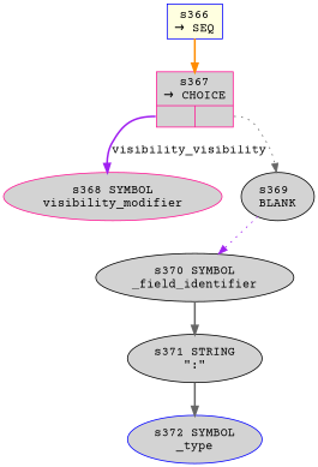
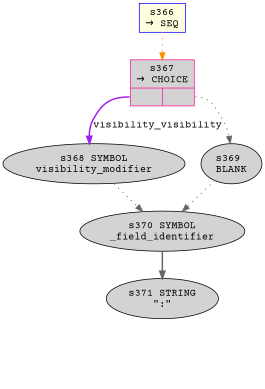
  digraph {
    fontname="Courier Prime"
    rankdir=TB
    node [color=black fillcolor=lightgrey fontname="Courier Prime" style=filled]
    edge [color=gray40 fontname="Courier Prime" style=bold]
    n1 [color=blue fillcolor=lightyellow fixedsize=false label="s366\n&rarr; SEQ" peripheries=1 shape=record]
    n2 [color=deeppink fixedsize=false label="{s367\n&rarr; CHOICE|{<p0>|<p1>}}" peripheries=1 shape=record]
-   n3 [color=deeppink label="s368 SYMBOL\nvisibility_modifier"]
+   n3 [label="s368 SYMBOL\nvisibility_modifier"]
    n4 [label="s369 \nBLANK"]
    n5 [label="s370 SYMBOL\n_field_identifier"]
    n6 [label="s371 STRING\n\":\""]
-   n7 [color=blue label="s372 SYMBOL\n_type"]
-   n1 -> n2 [color=darkorange]
+   n1 -> n2 [color=darkorange style=dotted]
    n2 -> n3 [color=purple label=visibility_visibility tailport=p0]
    n2 -> n4 [style=dotted tailport=p1]
-   n4 -> n5 [color=purple style=dotted]
+   n3 -> n5 [style=dotted]
+   n4 -> n5 [style=dotted]
    n5 -> n6
-   n6 -> n7
  }
